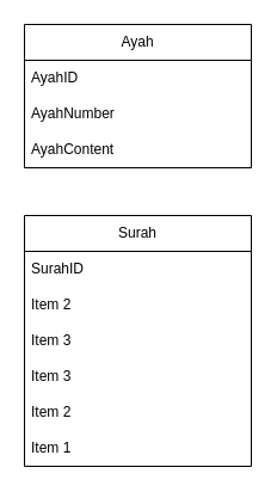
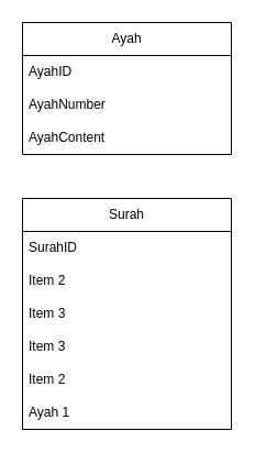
  <mxCell id="0" />
  <mxCell id="1" parent="0" />
  <mxCell id="2" value="Surah" style="swimlane;fontStyle=0;childLayout=stackLayout;horizontal=1;startSize=30;horizontalStack=0;resizeParent=1;resizeParentMax=0;resizeLast=0;collapsible=1;marginBottom=0;whiteSpace=wrap;html=1;" vertex="1" parent="1"><mxGeometry x="20" y="180" width="190" height="210" as="geometry" /></mxCell>
  <mxCell id="3" value="SurahID" style="text;strokeColor=none;fillColor=none;align=left;verticalAlign=middle;spacingLeft=4;spacingRight=4;overflow=hidden;points=[[0,0.5],[1,0.5]];portConstraint=eastwest;rotatable=0;whiteSpace=wrap;html=1;" vertex="1" parent="2"><mxGeometry y="30" width="190" height="30" as="geometry" /></mxCell>
  <mxCell id="4" value="Item 2" style="text;strokeColor=none;fillColor=none;align=left;verticalAlign=middle;spacingLeft=4;spacingRight=4;overflow=hidden;points=[[0,0.5],[1,0.5]];portConstraint=eastwest;rotatable=0;whiteSpace=wrap;html=1;" vertex="1" parent="2"><mxGeometry y="60" width="190" height="30" as="geometry" /></mxCell>
  <mxCell id="5" value="Item 3" style="text;strokeColor=none;fillColor=none;align=left;verticalAlign=middle;spacingLeft=4;spacingRight=4;overflow=hidden;points=[[0,0.5],[1,0.5]];portConstraint=eastwest;rotatable=0;whiteSpace=wrap;html=1;" vertex="1" parent="2"><mxGeometry y="90" width="190" height="30" as="geometry" /></mxCell>
  <mxCell id="6" value="Item 3" style="text;strokeColor=none;fillColor=none;align=left;verticalAlign=middle;spacingLeft=4;spacingRight=4;overflow=hidden;points=[[0,0.5],[1,0.5]];portConstraint=eastwest;rotatable=0;whiteSpace=wrap;html=1;" vertex="1" parent="2"><mxGeometry y="120" width="190" height="30" as="geometry" /></mxCell>
  <mxCell id="7" value="Item 2" style="text;strokeColor=none;fillColor=none;align=left;verticalAlign=middle;spacingLeft=4;spacingRight=4;overflow=hidden;points=[[0,0.5],[1,0.5]];portConstraint=eastwest;rotatable=0;whiteSpace=wrap;html=1;" vertex="1" parent="2"><mxGeometry y="150" width="190" height="30" as="geometry" /></mxCell>
- <mxCell id="8" value="Item 1" style="text;strokeColor=none;fillColor=none;align=left;verticalAlign=middle;spacingLeft=4;spacingRight=4;overflow=hidden;points=[[0,0.5],[1,0.5]];portConstraint=eastwest;rotatable=0;whiteSpace=wrap;html=1;" vertex="1" parent="2"><mxGeometry y="180" width="190" height="30" as="geometry" /></mxCell>
+ <mxCell id="8" value="Ayah 1" style="text;strokeColor=none;fillColor=none;align=left;verticalAlign=middle;spacingLeft=4;spacingRight=4;overflow=hidden;points=[[0,0.5],[1,0.5]];portConstraint=eastwest;rotatable=0;whiteSpace=wrap;html=1;" vertex="1" parent="2"><mxGeometry y="180" width="190" height="30" as="geometry" /></mxCell>
  <mxCell id="9" value="Ayah" style="swimlane;fontStyle=0;childLayout=stackLayout;horizontal=1;startSize=30;horizontalStack=0;resizeParent=1;resizeParentMax=0;resizeLast=0;collapsible=1;marginBottom=0;whiteSpace=wrap;html=1;" vertex="1" parent="1"><mxGeometry x="20" y="20" width="190" height="120" as="geometry" /></mxCell>
  <mxCell id="10" value="AyahID" style="text;strokeColor=none;fillColor=none;align=left;verticalAlign=middle;spacingLeft=4;spacingRight=4;overflow=hidden;points=[[0,0.5],[1,0.5]];portConstraint=eastwest;rotatable=0;whiteSpace=wrap;html=1;" vertex="1" parent="9"><mxGeometry y="30" width="190" height="30" as="geometry" /></mxCell>
  <mxCell id="11" value="AyahNumber" style="text;strokeColor=none;fillColor=none;align=left;verticalAlign=middle;spacingLeft=4;spacingRight=4;overflow=hidden;points=[[0,0.5],[1,0.5]];portConstraint=eastwest;rotatable=0;whiteSpace=wrap;html=1;" vertex="1" parent="9"><mxGeometry y="60" width="190" height="30" as="geometry" /></mxCell>
  <mxCell id="12" value="AyahContent" style="text;strokeColor=none;fillColor=none;align=left;verticalAlign=middle;spacingLeft=4;spacingRight=4;overflow=hidden;points=[[0,0.5],[1,0.5]];portConstraint=eastwest;rotatable=0;whiteSpace=wrap;html=1;" vertex="1" parent="9"><mxGeometry y="90" width="190" height="30" as="geometry" /></mxCell>
